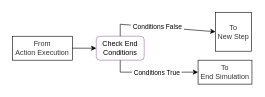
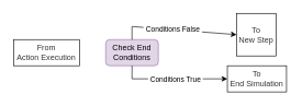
  <mxCell id="0" />
  <mxCell id="1" parent="0" />
- <mxCell id="2" value="Check End Conditions" style="rounded=1;whiteSpace=wrap;html=1;fillColor=#ffffff;strokeColor=#9673a6;" vertex="1" parent="1"><mxGeometry x="160" y="60" width="80" height="40" as="geometry" /></mxCell>
+ <mxCell id="2" value="Check End Conditions" style="rounded=1;whiteSpace=wrap;html=1;fillColor=#e1d5e7;strokeColor=#9673a6;" vertex="1" parent="1"><mxGeometry x="160" y="60" width="80" height="40" as="geometry" /></mxCell>
  <mxCell id="3" value="From&lt;br&gt;Action Execution" style="text;html=1;strokeColor=#000000;fillColor=#FFFFFF;align=center;verticalAlign=middle;whiteSpace=wrap;rounded=0;fontColor=#333333;" vertex="1" parent="1"><mxGeometry x="20" y="60" width="100" height="40" as="geometry" /></mxCell>
  <mxCell id="4" value="To&lt;br&gt;New Step" style="text;html=1;strokeColor=#000000;fillColor=#FFFFFF;align=center;verticalAlign=middle;whiteSpace=wrap;rounded=0;fontColor=#333333;" vertex="1" parent="1"><mxGeometry x="359" y="20" width="60" height="65" as="geometry" /></mxCell>
- <mxCell id="5" value="To&lt;br&gt;End Simulation" style="text;html=1;strokeColor=#000000;fillColor=#FFFFFF;align=center;verticalAlign=middle;whiteSpace=wrap;rounded=0;fontColor=#333333;" vertex="1" parent="1"><mxGeometry x="330" y="100" width="90" height="40" as="geometry" /></mxCell>
+ <mxCell id="5" value="To&lt;br&gt;End Simulation" style="text;html=1;strokeColor=#000000;fillColor=#FFFFFF;align=center;verticalAlign=middle;whiteSpace=wrap;rounded=0;fontColor=#333333;" vertex="1" parent="1"><mxGeometry x="345" y="100" width="90" height="40" as="geometry" /></mxCell>
  <mxCell id="6" value="" style="endArrow=classic;html=1;rounded=0;exitX=0.5;exitY=0;exitDx=0;exitDy=0;entryX=0;entryY=0.5;entryDx=0;entryDy=0;" edge="1" parent="1" source="2" target="4"><mxGeometry width="50" height="50" relative="1" as="geometry"><mxPoint x="240" y="180" as="sourcePoint" /><mxPoint x="290" y="130" as="targetPoint" /><Array as="points"><mxPoint x="200" y="40" /></Array></mxGeometry></mxCell>
  <mxCell id="7" value="&amp;nbsp;Conditions False&amp;nbsp;" style="edgeLabel;html=1;align=center;verticalAlign=middle;resizable=0;points=[];" vertex="1" connectable="0" parent="6"><mxGeometry x="0.073" y="1" relative="1" as="geometry"><mxPoint x="-14" as="offset" /></mxGeometry></mxCell>
  <mxCell id="8" value="" style="endArrow=classic;html=1;rounded=0;exitX=0.5;exitY=1;exitDx=0;exitDy=0;entryX=0;entryY=0.5;entryDx=0;entryDy=0;" edge="1" parent="1" source="2" target="5"><mxGeometry width="50" height="50" relative="1" as="geometry"><mxPoint x="240" y="180" as="sourcePoint" /><mxPoint x="290" y="130" as="targetPoint" /><Array as="points"><mxPoint x="200" y="120" /></Array></mxGeometry></mxCell>
  <mxCell id="9" value="&amp;nbsp;Conditions True&amp;nbsp;" style="edgeLabel;html=1;align=center;verticalAlign=middle;resizable=0;points=[];" vertex="1" connectable="0" parent="8"><mxGeometry x="-0.281" relative="1" as="geometry"><mxPoint x="26" as="offset" /></mxGeometry></mxCell>
- <mxCell id="10" value="" style="endArrow=classic;html=1;rounded=0;exitX=1;exitY=0.5;exitDx=0;exitDy=0;entryX=0;entryY=0.5;entryDx=0;entryDy=0;" edge="1" parent="1" source="3" target="2"><mxGeometry width="50" height="50" relative="1" as="geometry"><mxPoint x="240" y="180" as="sourcePoint" /><mxPoint x="290" y="130" as="targetPoint" /></mxGeometry></mxCell>
